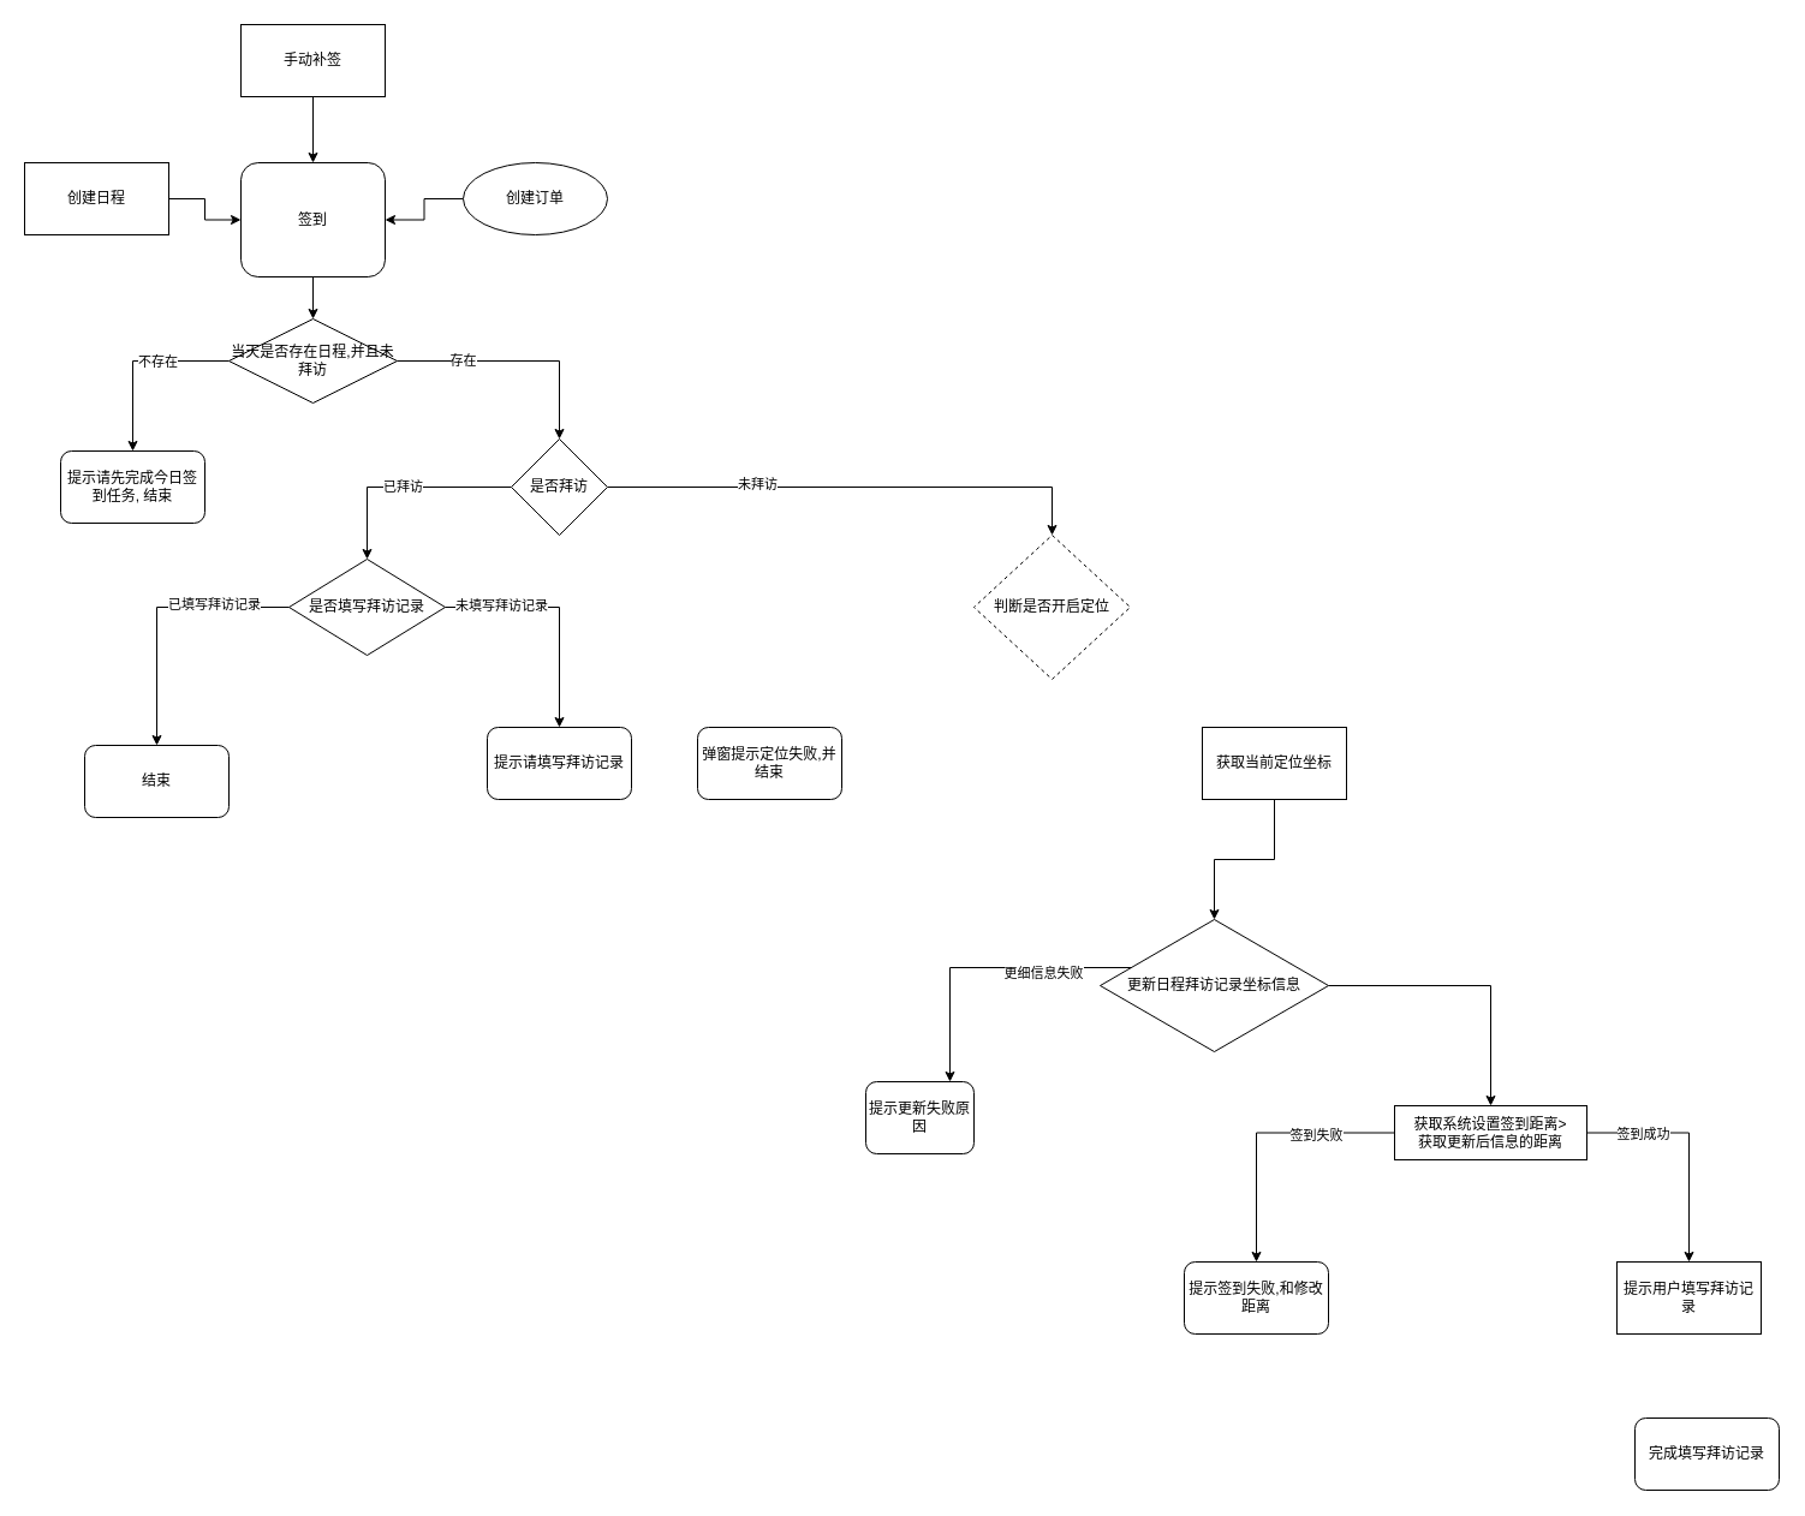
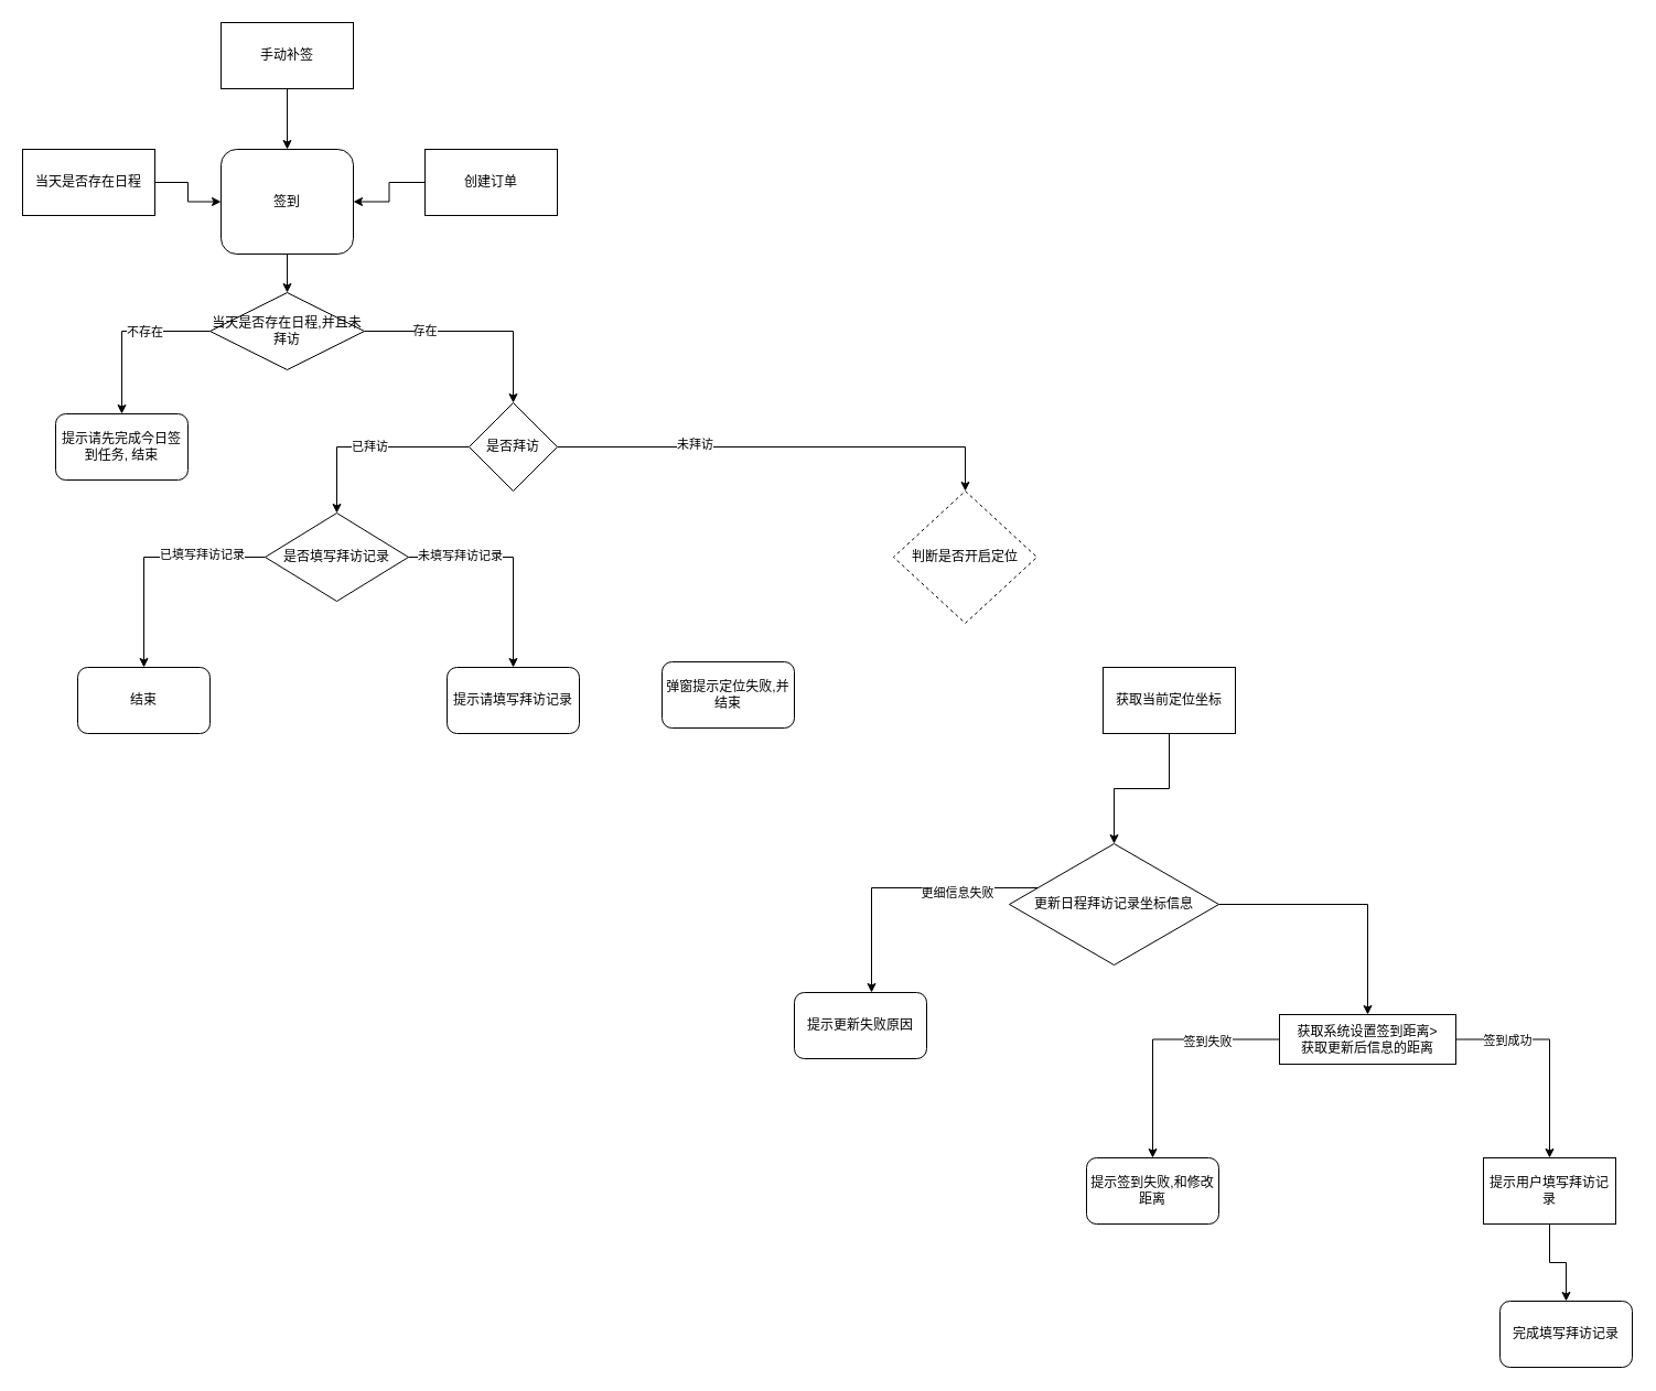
  <mxCell id="0" />
  <mxCell id="1" parent="0" />
  <mxCell id="2" style="edgeStyle=orthogonalEdgeStyle;rounded=0;orthogonalLoop=1;jettySize=auto;html=1;" edge="1" parent="1" source="3" target="27"><mxGeometry relative="1" as="geometry" /></mxCell>
- <mxCell id="3" value="创建日程" style="rounded=0;whiteSpace=wrap;html=1;" vertex="1" parent="1"><mxGeometry x="20" y="135" width="120" height="60" as="geometry" /></mxCell>
+ <mxCell id="3" value="当天是否存在日程" style="rounded=0;whiteSpace=wrap;html=1;" vertex="1" parent="1"><mxGeometry x="20" y="135" width="120" height="60" as="geometry" /></mxCell>
  <mxCell id="4" style="edgeStyle=orthogonalEdgeStyle;rounded=0;orthogonalLoop=1;jettySize=auto;html=1;" edge="1" parent="1" source="5" target="27"><mxGeometry relative="1" as="geometry" /></mxCell>
- <mxCell id="5" value="创建订单" style="ellipse;whiteSpace=wrap;html=1;" vertex="1" parent="1"><mxGeometry x="385" y="135" width="120" height="60" as="geometry" /></mxCell>
+ <mxCell id="5" value="创建订单" style="rounded=0;whiteSpace=wrap;html=1;" vertex="1" parent="1"><mxGeometry x="385" y="135" width="120" height="60" as="geometry" /></mxCell>
  <mxCell id="6" value="判断是否开启定位" style="rhombus;whiteSpace=wrap;html=1;dashed=1;" vertex="1" parent="1"><mxGeometry x="810" y="445" width="130" height="120" as="geometry" /></mxCell>
- <mxCell id="7" value="弹窗提示定位失败,并结束" style="rounded=1;whiteSpace=wrap;html=1;" vertex="1" parent="1"><mxGeometry x="580" y="605" width="120" height="60" as="geometry" /></mxCell>
+ <mxCell id="7" value="弹窗提示定位失败,并结束" style="rounded=1;whiteSpace=wrap;html=1;" vertex="1" parent="1"><mxGeometry x="600" y="600" width="120" height="60" as="geometry" /></mxCell>
  <mxCell id="8" style="edgeStyle=orthogonalEdgeStyle;rounded=0;orthogonalLoop=1;jettySize=auto;html=1;" edge="1" parent="1" source="9" target="13"><mxGeometry relative="1" as="geometry" /></mxCell>
  <mxCell id="9" value="获取当前定位坐标" style="rounded=0;whiteSpace=wrap;html=1;" vertex="1" parent="1"><mxGeometry x="1000" y="605" width="120" height="60" as="geometry" /></mxCell>
  <mxCell id="10" style="edgeStyle=orthogonalEdgeStyle;rounded=0;orthogonalLoop=1;jettySize=auto;html=1;" edge="1" parent="1" source="13" target="14"><mxGeometry relative="1" as="geometry"><mxPoint x="790" y="960" as="targetPoint" /><Array as="points"><mxPoint x="790" y="805" /></Array></mxGeometry></mxCell>
  <mxCell id="11" value="更细信息失败" style="edgeLabel;html=1;align=center;verticalAlign=middle;resizable=0;points=[];" vertex="1" connectable="0" parent="10"><mxGeometry x="-0.406" y="4" relative="1" as="geometry"><mxPoint as="offset" /></mxGeometry></mxCell>
  <mxCell id="12" style="edgeStyle=orthogonalEdgeStyle;rounded=0;orthogonalLoop=1;jettySize=auto;html=1;" edge="1" parent="1" source="13" target="19"><mxGeometry relative="1" as="geometry"><mxPoint x="1250" y="960" as="targetPoint" /></mxGeometry></mxCell>
  <mxCell id="13" value="&lt;span&gt;更新日程拜访记录坐标信息&lt;/span&gt;" style="rhombus;whiteSpace=wrap;html=1;" vertex="1" parent="1"><mxGeometry x="915" y="765" width="190" height="110" as="geometry" /></mxCell>
- <mxCell id="14" value="提示更新失败原因" style="rounded=1;whiteSpace=wrap;html=1;" vertex="1" parent="1"><mxGeometry x="720" y="900" width="90" height="60" as="geometry" /></mxCell>
+ <mxCell id="14" value="提示更新失败原因" style="rounded=1;whiteSpace=wrap;html=1;" vertex="1" parent="1"><mxGeometry x="720" y="900" width="120" height="60" as="geometry" /></mxCell>
  <mxCell id="15" style="edgeStyle=orthogonalEdgeStyle;rounded=0;orthogonalLoop=1;jettySize=auto;html=1;" edge="1" parent="1" source="19" target="20"><mxGeometry relative="1" as="geometry"><mxPoint x="1020" y="1070" as="targetPoint" /></mxGeometry></mxCell>
  <mxCell id="16" value="签到失败" style="edgeLabel;html=1;align=center;verticalAlign=middle;resizable=0;points=[];" vertex="1" connectable="0" parent="15"><mxGeometry x="-0.406" y="2" relative="1" as="geometry"><mxPoint as="offset" /></mxGeometry></mxCell>
  <mxCell id="17" style="edgeStyle=orthogonalEdgeStyle;rounded=0;orthogonalLoop=1;jettySize=auto;html=1;" edge="1" parent="1" source="19" target="22"><mxGeometry relative="1" as="geometry"><mxPoint x="1380" y="1060" as="targetPoint" /></mxGeometry></mxCell>
  <mxCell id="18" value="签到成功" style="edgeLabel;html=1;align=center;verticalAlign=middle;resizable=0;points=[];" vertex="1" connectable="0" parent="17"><mxGeometry x="-0.52" y="-1" relative="1" as="geometry"><mxPoint as="offset" /></mxGeometry></mxCell>
  <mxCell id="19" value="获取系统设置签到距离&amp;gt;&lt;br&gt;获取更新后信息的距离" style="rounded=0;whiteSpace=wrap;html=1;" vertex="1" parent="1"><mxGeometry x="1160" y="920" width="160" height="45" as="geometry" /></mxCell>
  <mxCell id="20" value="提示签到失败,和修改距离" style="rounded=1;whiteSpace=wrap;html=1;" vertex="1" parent="1"><mxGeometry x="985" y="1050" width="120" height="60" as="geometry" /></mxCell>
+ <mxCell id="21" style="edgeStyle=orthogonalEdgeStyle;rounded=0;orthogonalLoop=1;jettySize=auto;html=1;" edge="1" parent="1" source="22" target="23"><mxGeometry relative="1" as="geometry" /></mxCell>
  <mxCell id="22" value="提示用户填写拜访记录" style="whiteSpace=wrap;html=1;" vertex="1" parent="1"><mxGeometry x="1345" y="1050" width="120" height="60" as="geometry" /></mxCell>
  <mxCell id="23" value="完成填写拜访记录" style="rounded=1;whiteSpace=wrap;html=1;" vertex="1" parent="1"><mxGeometry x="1360" y="1180" width="120" height="60" as="geometry" /></mxCell>
  <mxCell id="24" style="edgeStyle=orthogonalEdgeStyle;rounded=0;orthogonalLoop=1;jettySize=auto;html=1;" edge="1" parent="1" source="25" target="27"><mxGeometry relative="1" as="geometry" /></mxCell>
  <mxCell id="25" value="手动补签" style="rounded=0;whiteSpace=wrap;html=1;" vertex="1" parent="1"><mxGeometry x="200" y="20" width="120" height="60" as="geometry" /></mxCell>
  <mxCell id="26" style="edgeStyle=orthogonalEdgeStyle;rounded=0;orthogonalLoop=1;jettySize=auto;html=1;" edge="1" parent="1" source="27" target="32"><mxGeometry relative="1" as="geometry"><mxPoint x="260" y="255" as="targetPoint" /></mxGeometry></mxCell>
  <mxCell id="27" value="签到" style="rounded=1;whiteSpace=wrap;html=1;" vertex="1" parent="1"><mxGeometry x="200" y="135" width="120" height="95" as="geometry" /></mxCell>
  <mxCell id="28" style="edgeStyle=orthogonalEdgeStyle;rounded=0;orthogonalLoop=1;jettySize=auto;html=1;" edge="1" parent="1" source="32" target="33"><mxGeometry relative="1" as="geometry" /></mxCell>
  <mxCell id="29" value="不存在" style="edgeLabel;html=1;align=center;verticalAlign=middle;resizable=0;points=[];" vertex="1" connectable="0" parent="28"><mxGeometry x="-0.228" relative="1" as="geometry"><mxPoint as="offset" /></mxGeometry></mxCell>
  <mxCell id="30" style="edgeStyle=orthogonalEdgeStyle;rounded=0;orthogonalLoop=1;jettySize=auto;html=1;" edge="1" parent="1" source="32" target="37"><mxGeometry relative="1" as="geometry"><mxPoint x="470" y="365" as="targetPoint" /></mxGeometry></mxCell>
  <mxCell id="31" value="存在" style="edgeLabel;html=1;align=center;verticalAlign=middle;resizable=0;points=[];" vertex="1" connectable="0" parent="30"><mxGeometry x="-0.456" y="1" relative="1" as="geometry"><mxPoint as="offset" /></mxGeometry></mxCell>
  <mxCell id="32" value="当天是否存在日程,并且未拜访" style="rhombus;whiteSpace=wrap;html=1;" vertex="1" parent="1"><mxGeometry x="190" y="265" width="140" height="70" as="geometry" /></mxCell>
  <mxCell id="33" value="提示请先完成今日签到任务, 结束" style="rounded=1;whiteSpace=wrap;html=1;" vertex="1" parent="1"><mxGeometry x="50" y="375" width="120" height="60" as="geometry" /></mxCell>
  <mxCell id="34" value="已拜访" style="edgeStyle=orthogonalEdgeStyle;rounded=0;orthogonalLoop=1;jettySize=auto;html=1;" edge="1" parent="1" source="37" target="42"><mxGeometry relative="1" as="geometry"><mxPoint x="320" y="455" as="targetPoint" /></mxGeometry></mxCell>
  <mxCell id="35" style="edgeStyle=orthogonalEdgeStyle;rounded=0;orthogonalLoop=1;jettySize=auto;html=1;" edge="1" parent="1" source="37" target="6"><mxGeometry relative="1" as="geometry"><Array as="points"><mxPoint x="875" y="405" /></Array></mxGeometry></mxCell>
  <mxCell id="36" value="未拜访" style="edgeLabel;html=1;align=center;verticalAlign=middle;resizable=0;points=[];" vertex="1" connectable="0" parent="35"><mxGeometry x="-0.393" y="3" relative="1" as="geometry"><mxPoint as="offset" /></mxGeometry></mxCell>
  <mxCell id="37" value="是否拜访" style="rhombus;whiteSpace=wrap;html=1;" vertex="1" parent="1"><mxGeometry x="425" y="365" width="80" height="80" as="geometry" /></mxCell>
  <mxCell id="38" style="edgeStyle=orthogonalEdgeStyle;rounded=0;orthogonalLoop=1;jettySize=auto;html=1;" edge="1" parent="1" source="42" target="44"><mxGeometry relative="1" as="geometry" /></mxCell>
  <mxCell id="39" value="未填写拜访记录" style="edgeLabel;html=1;align=center;verticalAlign=middle;resizable=0;points=[];" vertex="1" connectable="0" parent="38"><mxGeometry x="-0.533" y="2" relative="1" as="geometry"><mxPoint as="offset" /></mxGeometry></mxCell>
  <mxCell id="40" style="edgeStyle=orthogonalEdgeStyle;rounded=0;orthogonalLoop=1;jettySize=auto;html=1;" edge="1" parent="1" source="42" target="43"><mxGeometry relative="1" as="geometry" /></mxCell>
  <mxCell id="41" value="已填写拜访记录" style="edgeLabel;html=1;align=center;verticalAlign=middle;resizable=0;points=[];" vertex="1" connectable="0" parent="40"><mxGeometry x="-0.443" y="-3" relative="1" as="geometry"><mxPoint as="offset" /></mxGeometry></mxCell>
  <mxCell id="42" value="是否填写拜访记录" style="rhombus;whiteSpace=wrap;html=1;" vertex="1" parent="1"><mxGeometry x="240" y="465" width="130" height="80" as="geometry" /></mxCell>
- <mxCell id="43" value="结束" style="rounded=1;whiteSpace=wrap;html=1;" vertex="1" parent="1"><mxGeometry x="70" y="620" width="120" height="60" as="geometry" /></mxCell>
+ <mxCell id="43" value="结束" style="rounded=1;whiteSpace=wrap;html=1;" vertex="1" parent="1"><mxGeometry x="70" y="605" width="120" height="60" as="geometry" /></mxCell>
  <mxCell id="44" value="提示请填写拜访记录" style="rounded=1;whiteSpace=wrap;html=1;" vertex="1" parent="1"><mxGeometry x="405" y="605" width="120" height="60" as="geometry" /></mxCell>
